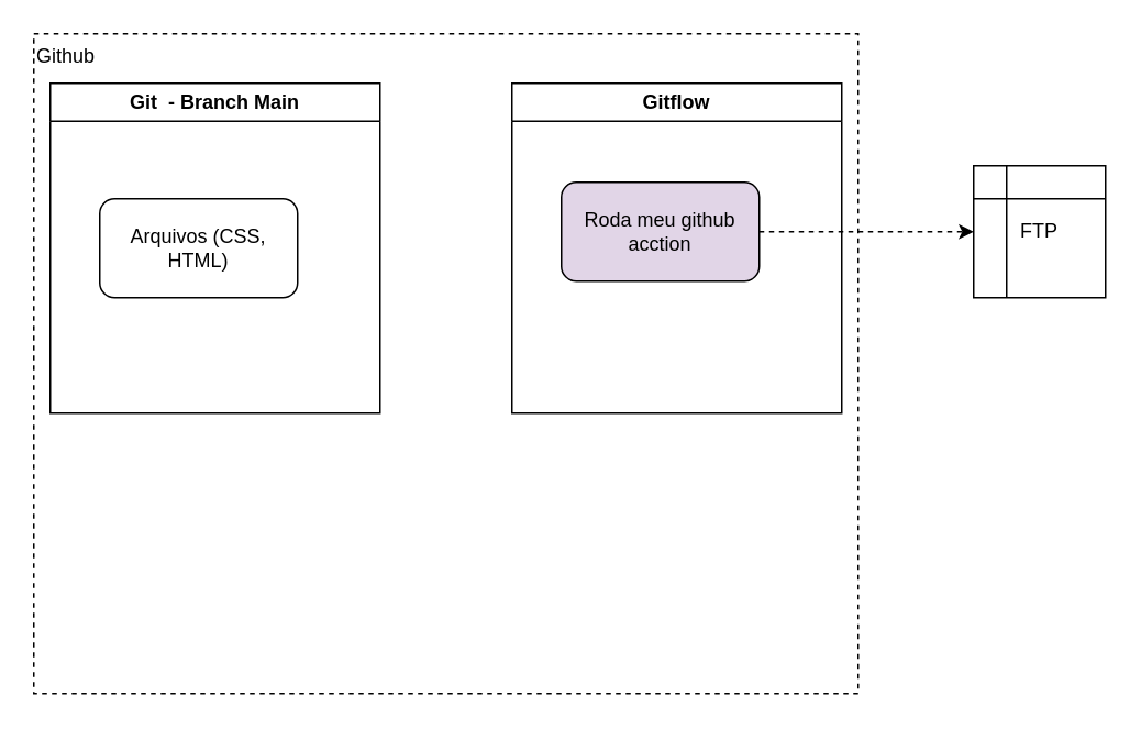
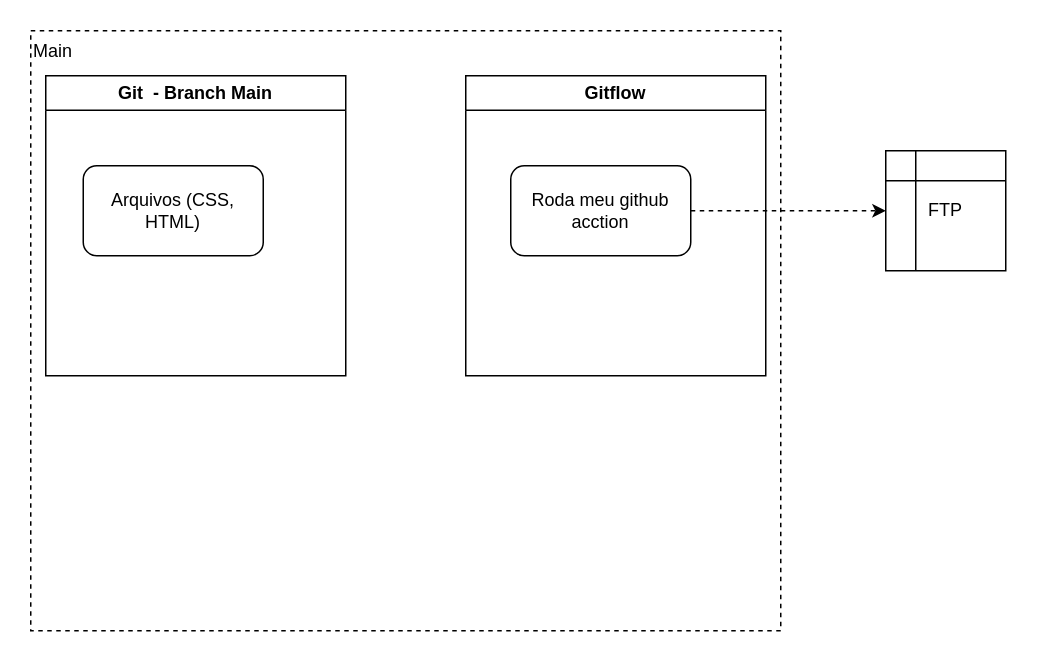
  <mxCell id="0" />
  <mxCell id="1" parent="0" />
- <mxCell id="2" value="Github" style="rounded=0;whiteSpace=wrap;html=1;align=left;verticalAlign=top;dashed=1;" vertex="1" parent="1"><mxGeometry x="20" y="20" width="500" height="400" as="geometry" /></mxCell>
+ <mxCell id="2" value="Main" style="rounded=0;whiteSpace=wrap;html=1;align=left;verticalAlign=top;dashed=1;" vertex="1" parent="1"><mxGeometry x="20" y="20" width="500" height="400" as="geometry" /></mxCell>
  <mxCell id="3" value="Git&amp;nbsp; - Branch Main" style="swimlane;whiteSpace=wrap;html=1;startSize=23;" vertex="1" parent="1"><mxGeometry x="30" y="50" width="200" height="200" as="geometry" /></mxCell>
- <mxCell id="4" value="Arquivos (CSS, HTML)" style="rounded=1;whiteSpace=wrap;html=1;" vertex="1" parent="3"><mxGeometry x="30" y="70" width="120" height="60" as="geometry" /></mxCell>
+ <mxCell id="4" value="Arquivos (CSS, HTML)" style="rounded=1;whiteSpace=wrap;html=1;" vertex="1" parent="3"><mxGeometry x="25" y="60" width="120" height="60" as="geometry" /></mxCell>
  <mxCell id="5" value="Gitflow" style="swimlane;whiteSpace=wrap;html=1;" vertex="1" parent="1"><mxGeometry x="310" y="50" width="200" height="200" as="geometry" /></mxCell>
  <mxCell id="6" style="edgeStyle=none;html=1;dashed=1;" edge="1" parent="1" source="7" target="8"><mxGeometry relative="1" as="geometry"><mxPoint x="630" y="140" as="targetPoint" /></mxGeometry></mxCell>
- <mxCell id="7" value="Roda meu github acction" style="rounded=1;whiteSpace=wrap;html=1;fillColor=#e1d5e7;" vertex="1" parent="1"><mxGeometry x="340" y="110" width="120" height="60" as="geometry" /></mxCell>
+ <mxCell id="7" value="Roda meu github acction" style="rounded=1;whiteSpace=wrap;html=1;" vertex="1" parent="1"><mxGeometry x="340" y="110" width="120" height="60" as="geometry" /></mxCell>
  <mxCell id="8" value="FTP" style="shape=internalStorage;whiteSpace=wrap;html=1;backgroundOutline=1;" vertex="1" parent="1"><mxGeometry x="590" y="100" width="80" height="80" as="geometry" /></mxCell>
